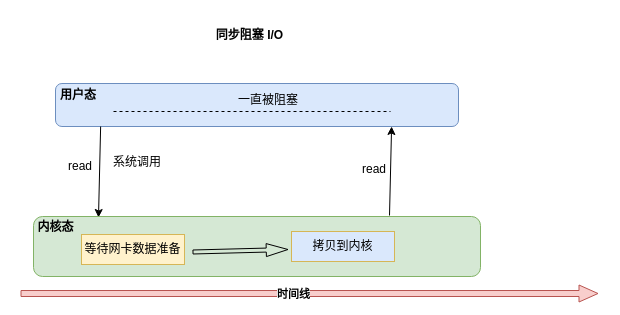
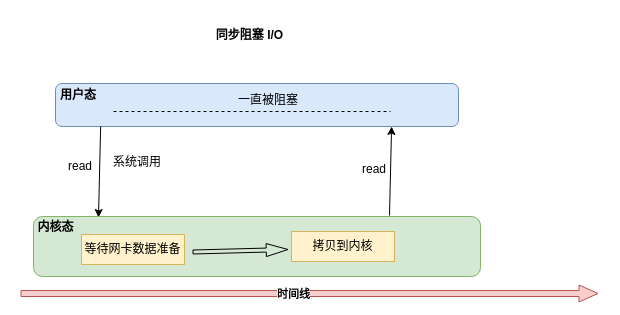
  <mxCell id="0" />
  <mxCell id="1" parent="0" />
  <mxCell id="2" value="" style="rounded=1;whiteSpace=wrap;html=1;fillColor=#dae8fc;strokeColor=#6c8ebf;" vertex="1" parent="1"><mxGeometry x="55" y="83" width="403" height="43" as="geometry" /></mxCell>
  <mxCell id="3" value="同步阻塞 I/O" style="text;html=1;align=center;verticalAlign=middle;whiteSpace=wrap;rounded=0;fontStyle=1" vertex="1" parent="1"><mxGeometry x="189" y="20" width="121" height="30" as="geometry" /></mxCell>
  <mxCell id="4" value="用户态" style="text;html=1;align=center;verticalAlign=middle;whiteSpace=wrap;rounded=0;fontStyle=1" vertex="1" parent="1"><mxGeometry x="47" y="83" width="62" height="24" as="geometry" /></mxCell>
  <mxCell id="5" value="" style="endArrow=none;dashed=1;html=1;rounded=0;fontStyle=1" edge="1" parent="1"><mxGeometry width="50" height="50" relative="1" as="geometry"><mxPoint x="113" y="111" as="sourcePoint" /><mxPoint x="390" y="111" as="targetPoint" /></mxGeometry></mxCell>
  <mxCell id="6" value="一直被阻塞" style="text;html=1;align=center;verticalAlign=middle;whiteSpace=wrap;rounded=0;" vertex="1" parent="1"><mxGeometry x="226" y="85" width="84" height="30" as="geometry" /></mxCell>
  <mxCell id="7" value="" style="endArrow=classic;html=1;rounded=0;exitX=0.112;exitY=1;exitDx=0;exitDy=0;exitPerimeter=0;" edge="1" parent="1" source="2"><mxGeometry width="50" height="50" relative="1" as="geometry"><mxPoint x="87" y="257" as="sourcePoint" /><mxPoint x="98" y="217" as="targetPoint" /></mxGeometry></mxCell>
  <mxCell id="8" value="" style="rounded=1;whiteSpace=wrap;html=1;fillColor=#d5e8d4;strokeColor=#82b366;" vertex="1" parent="1"><mxGeometry x="33" y="216" width="447" height="60" as="geometry" /></mxCell>
  <mxCell id="9" value="内核态" style="text;html=1;align=center;verticalAlign=middle;whiteSpace=wrap;rounded=0;fontStyle=1" vertex="1" parent="1"><mxGeometry x="33" y="212" width="45" height="30" as="geometry" /></mxCell>
  <mxCell id="10" value="" style="endArrow=classic;html=1;rounded=0;entryX=0.834;entryY=1;entryDx=0;entryDy=0;entryPerimeter=0;" edge="1" parent="1" target="2"><mxGeometry width="50" height="50" relative="1" as="geometry"><mxPoint x="389" y="215" as="sourcePoint" /><mxPoint x="108" y="227" as="targetPoint" /></mxGeometry></mxCell>
  <mxCell id="11" value="read" style="text;html=1;align=center;verticalAlign=middle;whiteSpace=wrap;rounded=0;" vertex="1" parent="1"><mxGeometry x="62" y="154" width="36" height="23" as="geometry" /></mxCell>
  <mxCell id="12" value="系统调用" style="text;html=1;align=center;verticalAlign=middle;whiteSpace=wrap;rounded=0;" vertex="1" parent="1"><mxGeometry x="110" y="152" width="54" height="20" as="geometry" /></mxCell>
  <mxCell id="13" style="edgeStyle=orthogonalEdgeStyle;rounded=0;orthogonalLoop=1;jettySize=auto;html=1;exitX=0.5;exitY=1;exitDx=0;exitDy=0;" edge="1" parent="1" source="12" target="12"><mxGeometry relative="1" as="geometry" /></mxCell>
  <mxCell id="14" value="等待网卡数据准备" style="rounded=0;whiteSpace=wrap;html=1;fillColor=#fff2cc;strokeColor=#d6b656;" vertex="1" parent="1"><mxGeometry x="81" y="234" width="103" height="30" as="geometry" /></mxCell>
- <mxCell id="15" value="拷贝到内核" style="rounded=0;whiteSpace=wrap;html=1;fillColor=#dae8fc;strokeColor=#d6b656;" vertex="1" parent="1"><mxGeometry x="291" y="231" width="103" height="30" as="geometry" /></mxCell>
+ <mxCell id="15" value="拷贝到内核" style="rounded=0;whiteSpace=wrap;html=1;fillColor=#fff2cc;strokeColor=#d6b656;" vertex="1" parent="1"><mxGeometry x="291" y="231" width="103" height="30" as="geometry" /></mxCell>
  <mxCell id="16" value="" style="shape=flexArrow;endArrow=classic;html=1;rounded=0;width=4;endSize=6.92;endWidth=8;" edge="1" parent="1"><mxGeometry width="50" height="50" relative="1" as="geometry"><mxPoint x="192" y="251.5" as="sourcePoint" /><mxPoint x="288" y="249" as="targetPoint" /></mxGeometry></mxCell>
  <mxCell id="17" value="read" style="text;html=1;align=center;verticalAlign=middle;whiteSpace=wrap;rounded=0;" vertex="1" parent="1"><mxGeometry x="356" y="157" width="36" height="23" as="geometry" /></mxCell>
  <mxCell id="18" value="" style="shape=flexArrow;endArrow=classic;html=1;rounded=0;width=6;endSize=6;endWidth=10;fillColor=#f8cecc;strokeColor=#b85450;" edge="1" parent="1"><mxGeometry width="50" height="50" relative="1" as="geometry"><mxPoint x="20" y="293" as="sourcePoint" /><mxPoint x="598" y="293" as="targetPoint" /></mxGeometry></mxCell>
  <mxCell id="19" value="时间线" style="edgeLabel;html=1;align=center;verticalAlign=middle;resizable=0;points=[];fontStyle=1" vertex="1" connectable="0" parent="18"><mxGeometry x="-0.059" relative="1" as="geometry"><mxPoint as="offset" /></mxGeometry></mxCell>
